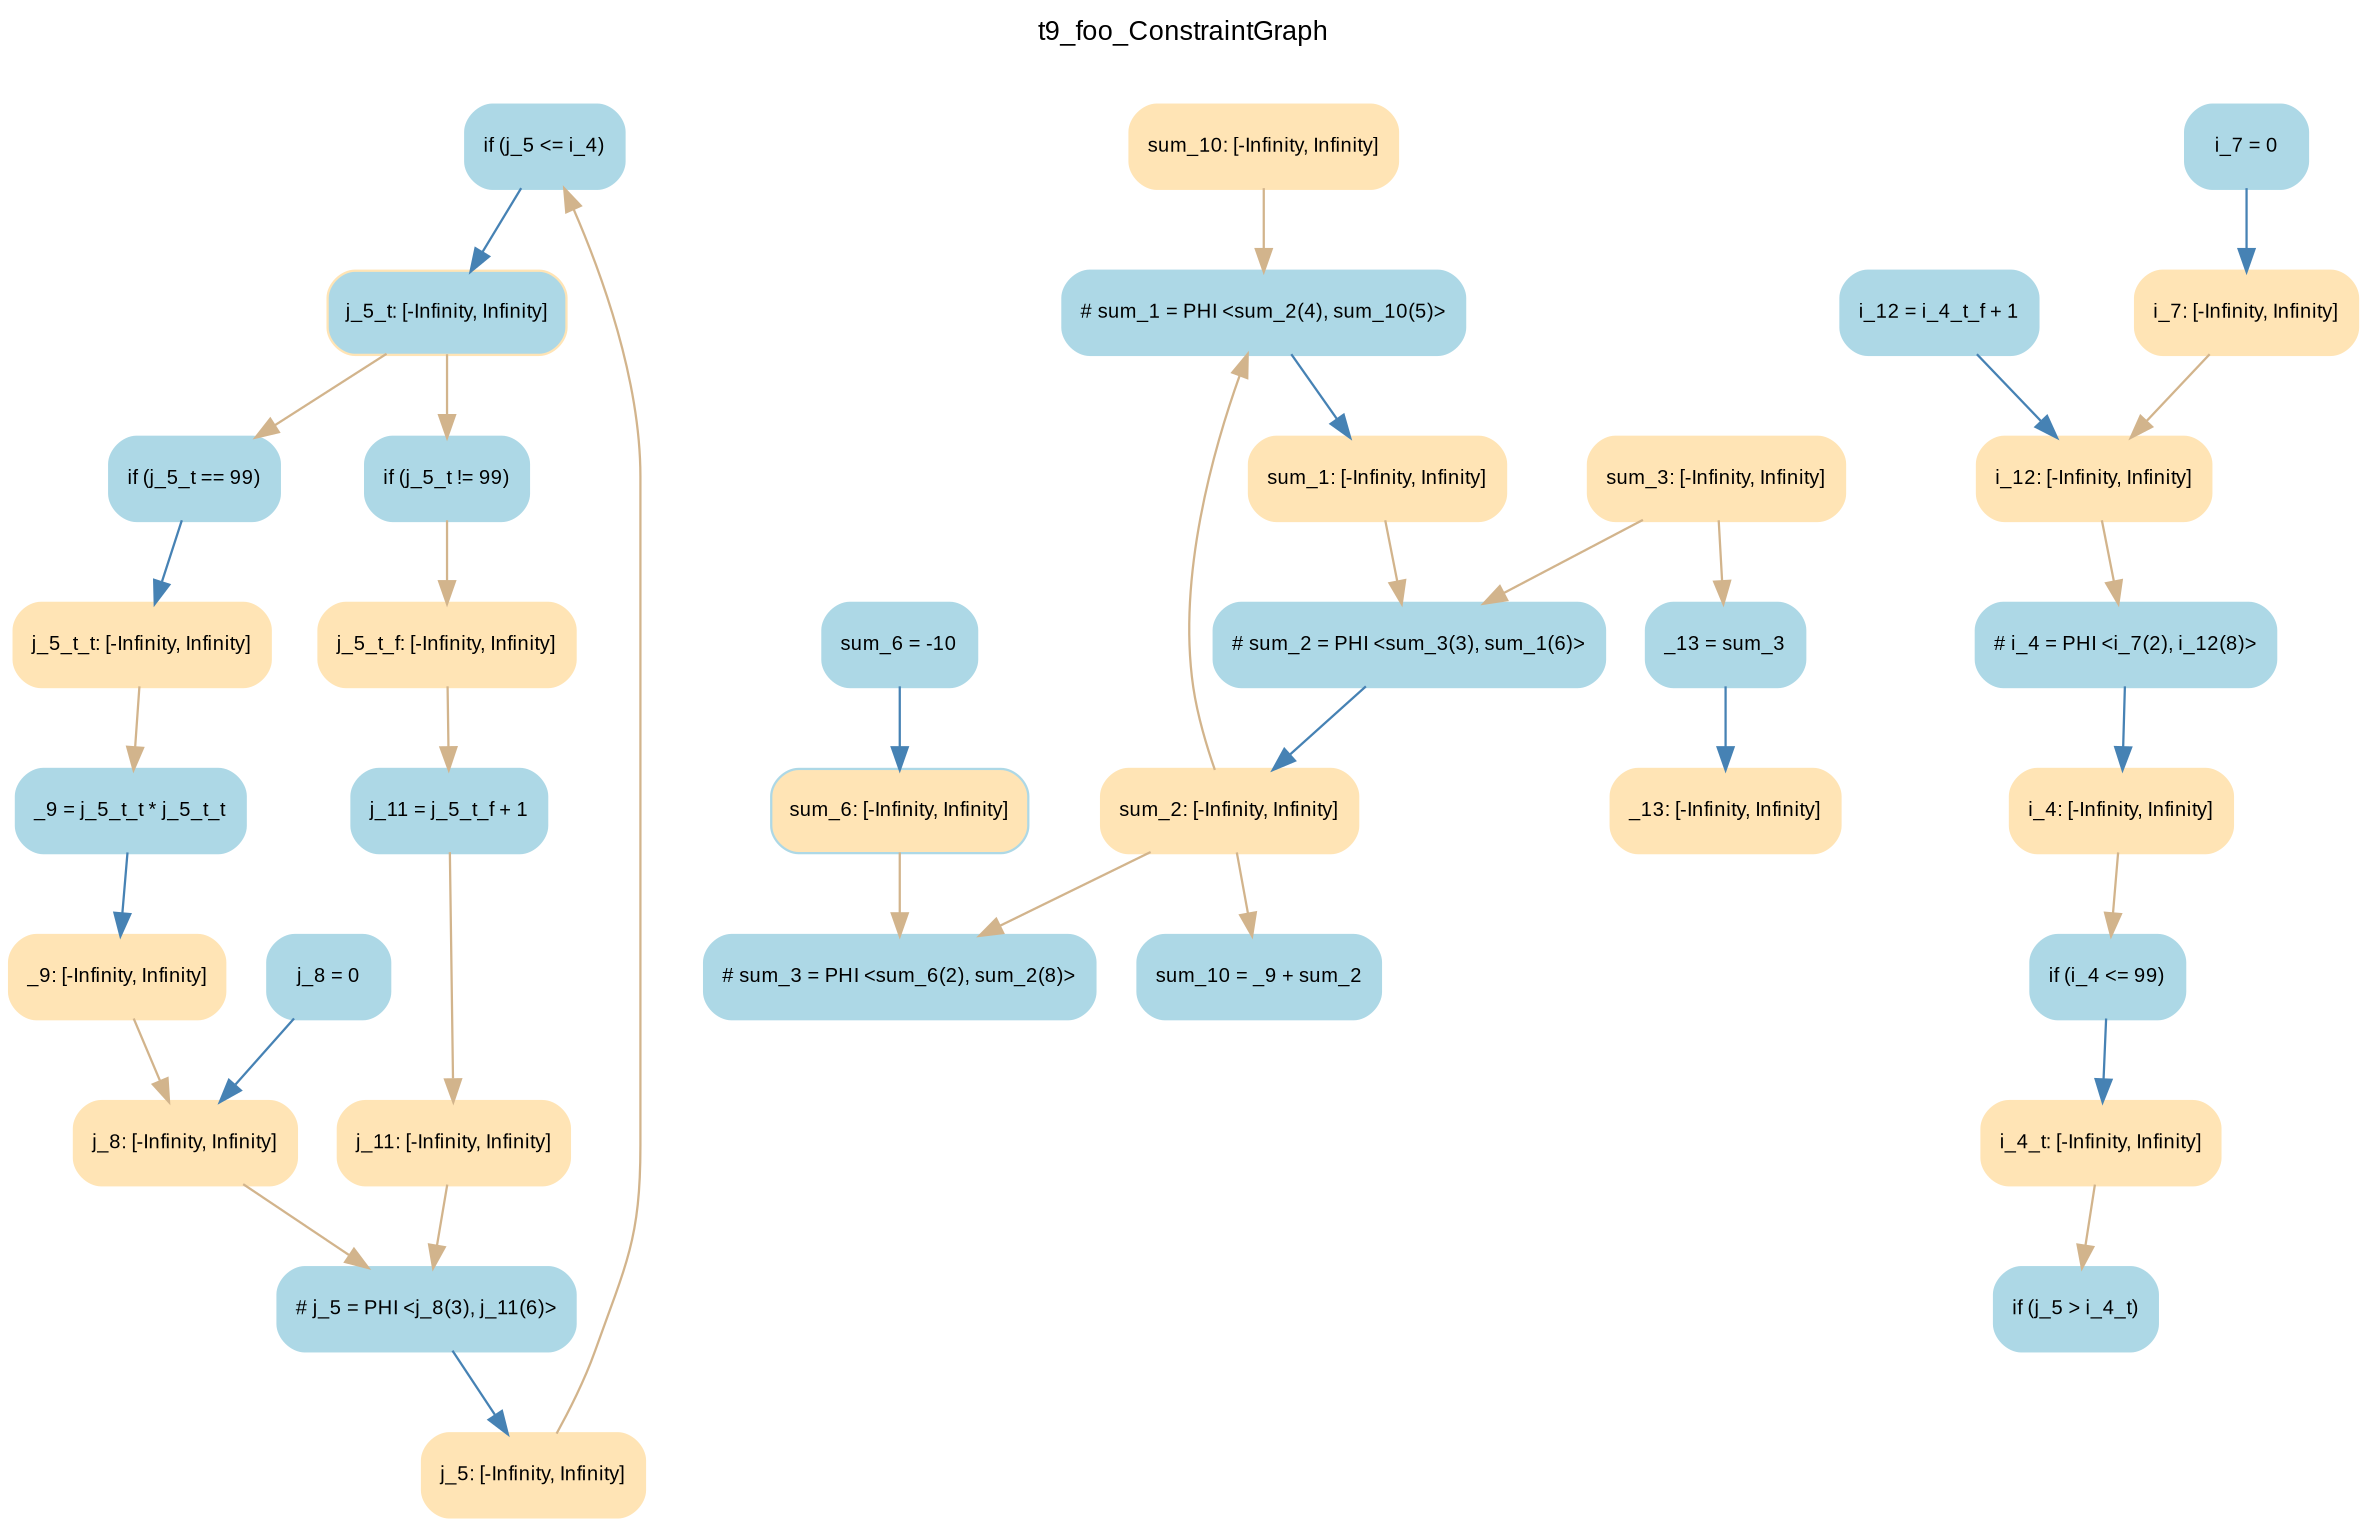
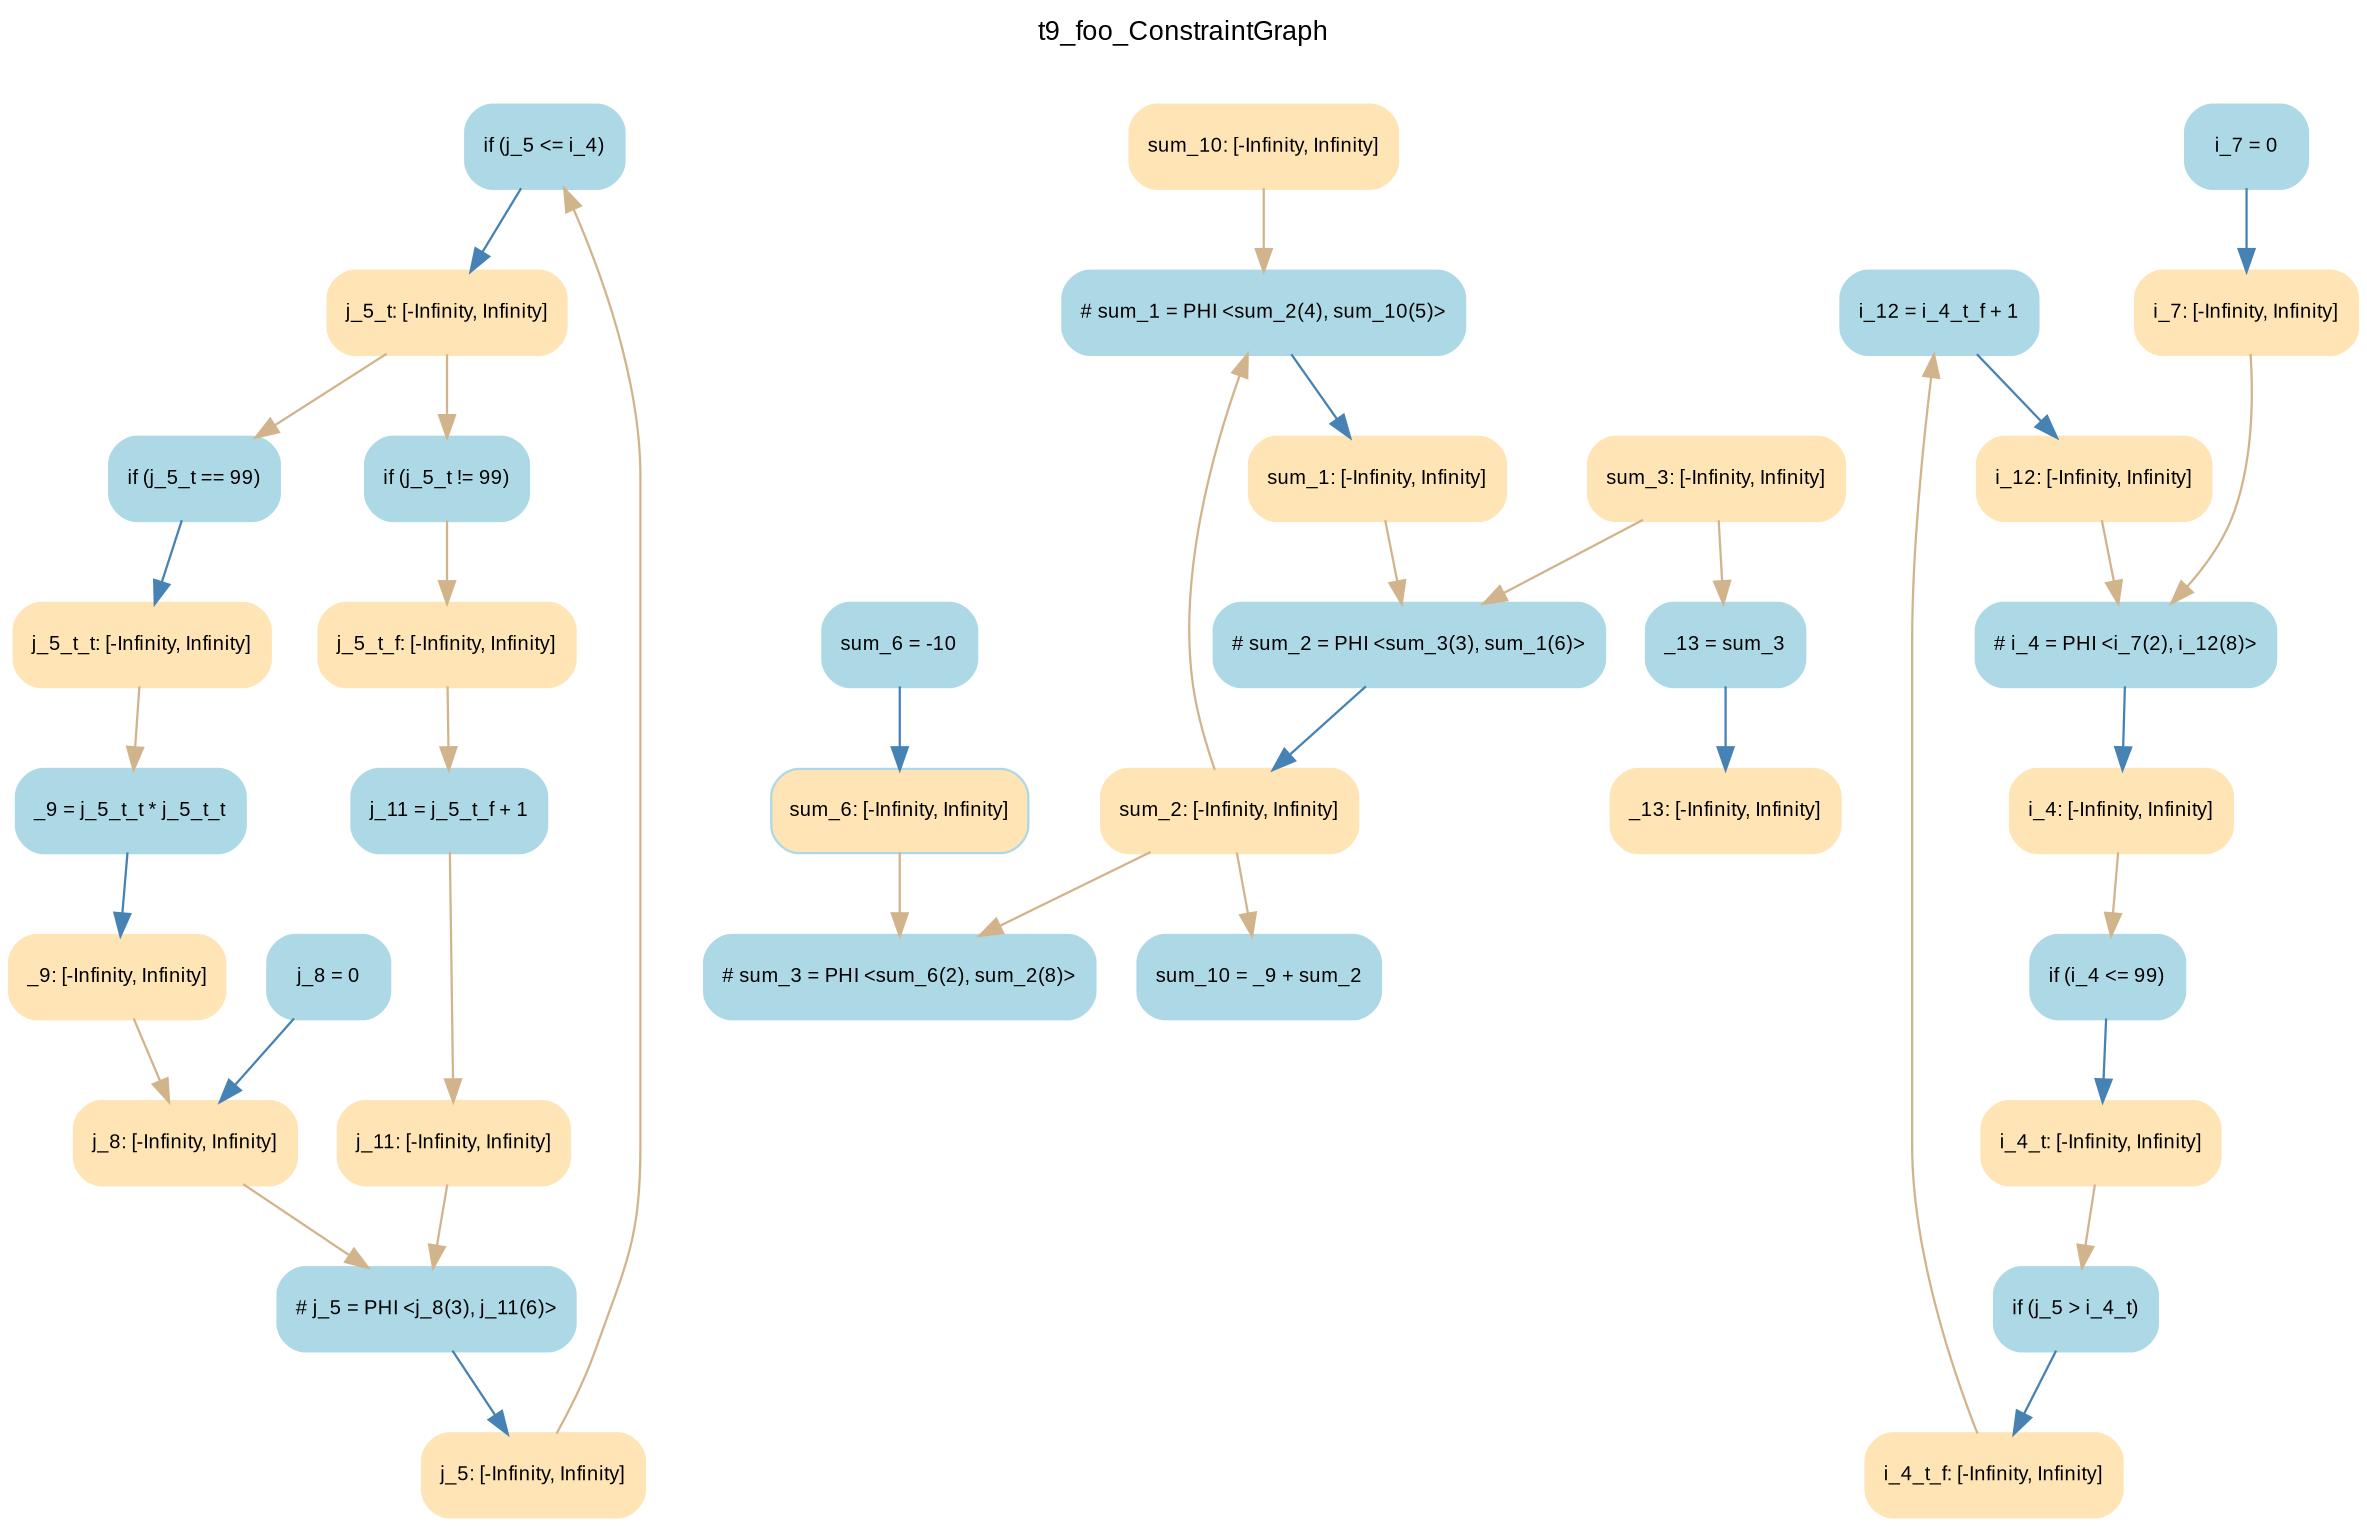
  digraph {
    fontname=Arial
    fontsize=12
    label=t9_foo_ConstraintGraph
    labelloc=top
    node [color=lightblue fillcolor=lightblue fontname=Arial fontsize=9 shape=Mrecord style=filled]
    edge [color=tan fontname=Arial fontsize=10]
    n1 [label="{ if (j_5 \<= i_4) }"]
-   n2 [color=moccasin label="{ j_5_t: \[-Infinity, Infinity\] }"]
+   n2 [color=moccasin fillcolor=moccasin label="{ j_5_t: \[-Infinity, Infinity\] }"]
    n3 [label="{ if (j_5_t == 99) }"]
    n4 [label="{ if (j_5_t != 99) }"]
    n5 [color=moccasin fillcolor=moccasin label="{ j_5_t_t: \[-Infinity, Infinity\] }"]
    n6 [color=moccasin fillcolor=moccasin label="{ j_5_t_f: \[-Infinity, Infinity\] }"]
    n7 [label="{ # sum_1 = PHI \<sum_2(4), sum_10(5)\> }"]
    n8 [color=moccasin fillcolor=moccasin label="{ sum_1: \[-Infinity, Infinity\] }"]
    n9 [label="{ # sum_2 = PHI \<sum_3(3), sum_1(6)\> }"]
    n10 [color=moccasin fillcolor=moccasin label="{ sum_2: \[-Infinity, Infinity\] }"]
    n11 [label="{ # sum_3 = PHI \<sum_6(2), sum_2(8)\> }"]
    n12 [label="{ sum_10 = _9 + sum_2 }"]
    n13 [label="{ # j_5 = PHI \<j_8(3), j_11(6)\> }"]
    n14 [color=moccasin fillcolor=moccasin label="{ j_5: \[-Infinity, Infinity\] }"]
    n15 [label="{ i_12 = i_4_t_f + 1 }"]
    n16 [color=moccasin fillcolor=moccasin label="{ i_12: \[-Infinity, Infinity\] }"]
    n17 [label="{ # i_4 = PHI \<i_7(2), i_12(8)\> }"]
    n18 [color=moccasin fillcolor=moccasin label="{ i_4: \[-Infinity, Infinity\] }"]
    n19 [label="{ i_7 = 0 }"]
    n20 [color=moccasin fillcolor=moccasin label="{ i_7: \[-Infinity, Infinity\] }"]
    n21 [label="{ _13 = sum_3 }"]
    n22 [color=moccasin fillcolor=moccasin label="{ _13: \[-Infinity, Infinity\] }"]
    n23 [label="{ j_8 = 0 }"]
    n24 [color=moccasin fillcolor=moccasin label="{ j_8: \[-Infinity, Infinity\] }"]
    n25 [color=moccasin fillcolor=moccasin label="{ sum_3: \[-Infinity, Infinity\] }"]
    n26 [label="{ _9 = j_5_t_t * j_5_t_t }"]
    n27 [color=moccasin fillcolor=moccasin label="{ _9: \[-Infinity, Infinity\] }"]
    n28 [label="{ j_11 = j_5_t_f + 1 }"]
    n29 [color=moccasin fillcolor=moccasin label="{ j_11: \[-Infinity, Infinity\] }"]
    n30 [label="{ if (j_5 \> i_4_t) }"]
+   n31 [color=moccasin fillcolor=moccasin label="{ i_4_t_f: \[-Infinity, Infinity\] }"]
    n32 [label="{ sum_6 = -10 }"]
    n33 [fillcolor=moccasin label="{ sum_6: \[-Infinity, Infinity\] }"]
    n34 [label="{ if (i_4 \<= 99) }"]
    n35 [color=moccasin fillcolor=moccasin label="{ i_4_t: \[-Infinity, Infinity\] }"]
    n36 [color=moccasin fillcolor=moccasin label="{ sum_10: \[-Infinity, Infinity\] }"]
    n1 -> n2 [color=steelblue]
    n2 -> n3
    n2 -> n4
    n3 -> n5 [color=steelblue]
    n4 -> n6
    n5 -> n26
    n6 -> n28
    n7 -> n8 [color=steelblue]
    n8 -> n9
    n9 -> n10 [color=steelblue]
    n10 -> n7
    n10 -> n11
    n10 -> n12
    n13 -> n14 [color=steelblue]
    n14 -> n1
    n15 -> n16 [color=steelblue]
    n16 -> n17
    n17 -> n18 [color=steelblue]
    n18 -> n34
    n19 -> n20 [color=steelblue]
-   n20 -> n16
+   n20 -> n17
    n21 -> n22 [color=steelblue]
    n23 -> n24 [color=steelblue]
    n24 -> n13
    n25 -> n9
    n25 -> n21
    n26 -> n27 [color=steelblue]
    n27 -> n24
    n28 -> n29
    n29 -> n13
+   n30 -> n31 [color=steelblue]
+   n31 -> n15
    n32 -> n33 [color=steelblue]
    n33 -> n11
    n34 -> n35 [color=steelblue]
    n35 -> n30
    n36 -> n7
  }
